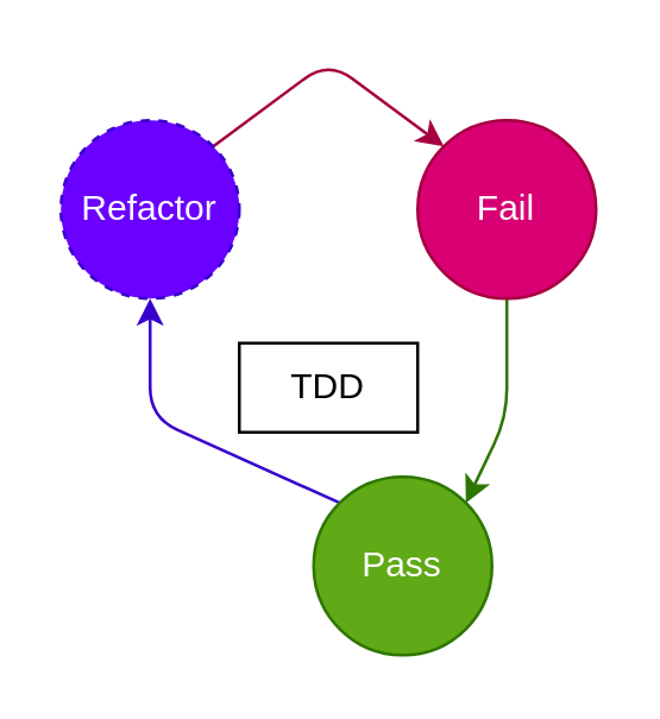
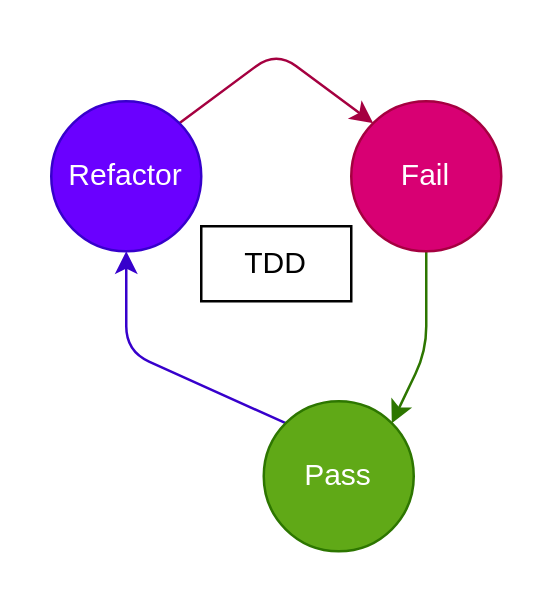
  <mxCell id="0" />
  <mxCell id="1" parent="0" />
  <mxCell id="2" style="edgeStyle=none;html=1;exitX=1;exitY=0;exitDx=0;exitDy=0;entryX=0;entryY=0;entryDx=0;entryDy=0;fillColor=#d80073;strokeColor=#A50040;" edge="1" parent="1" source="3" target="5"><mxGeometry relative="1" as="geometry"><Array as="points"><mxPoint x="110" y="20" /></Array></mxGeometry></mxCell>
- <mxCell id="3" value="Refactor" style="ellipse;whiteSpace=wrap;html=1;fillColor=#6a00ff;fontColor=#ffffff;strokeColor=#3700CC;dashed=1;" vertex="1" parent="1"><mxGeometry x="20" y="40" width="60" height="60" as="geometry" /></mxCell>
+ <mxCell id="3" value="Refactor" style="ellipse;whiteSpace=wrap;html=1;fillColor=#6a00ff;fontColor=#ffffff;strokeColor=#3700CC;" vertex="1" parent="1"><mxGeometry x="20" y="40" width="60" height="60" as="geometry" /></mxCell>
  <mxCell id="4" style="edgeStyle=none;html=1;exitX=0.5;exitY=1;exitDx=0;exitDy=0;entryX=1;entryY=0;entryDx=0;entryDy=0;fillColor=#60a917;strokeColor=#2D7600;" edge="1" parent="1" source="5" target="7"><mxGeometry relative="1" as="geometry"><Array as="points"><mxPoint x="170" y="140" /></Array></mxGeometry></mxCell>
  <mxCell id="5" value="Fail" style="ellipse;whiteSpace=wrap;html=1;fillColor=#d80073;fontColor=#ffffff;strokeColor=#A50040;" vertex="1" parent="1"><mxGeometry x="140" y="40" width="60" height="60" as="geometry" /></mxCell>
  <mxCell id="6" style="edgeStyle=none;html=1;exitX=0;exitY=0;exitDx=0;exitDy=0;entryX=0.5;entryY=1;entryDx=0;entryDy=0;fillColor=#6a00ff;strokeColor=#3700CC;" edge="1" parent="1" source="7" target="3"><mxGeometry relative="1" as="geometry"><Array as="points"><mxPoint x="50" y="140" /></Array></mxGeometry></mxCell>
  <mxCell id="7" value="Pass" style="ellipse;whiteSpace=wrap;html=1;fillColor=#60a917;fontColor=#ffffff;strokeColor=#2D7600;" vertex="1" parent="1"><mxGeometry x="105" y="160" width="60" height="60" as="geometry" /></mxCell>
- <mxCell id="8" value="TDD" style="rounded=0;whiteSpace=wrap;html=1;" vertex="1" parent="1"><mxGeometry x="80" y="115" width="60" height="30" as="geometry" /></mxCell>
+ <mxCell id="8" value="TDD" style="rounded=0;whiteSpace=wrap;html=1;" vertex="1" parent="1"><mxGeometry x="80" y="90" width="60" height="30" as="geometry" /></mxCell>
